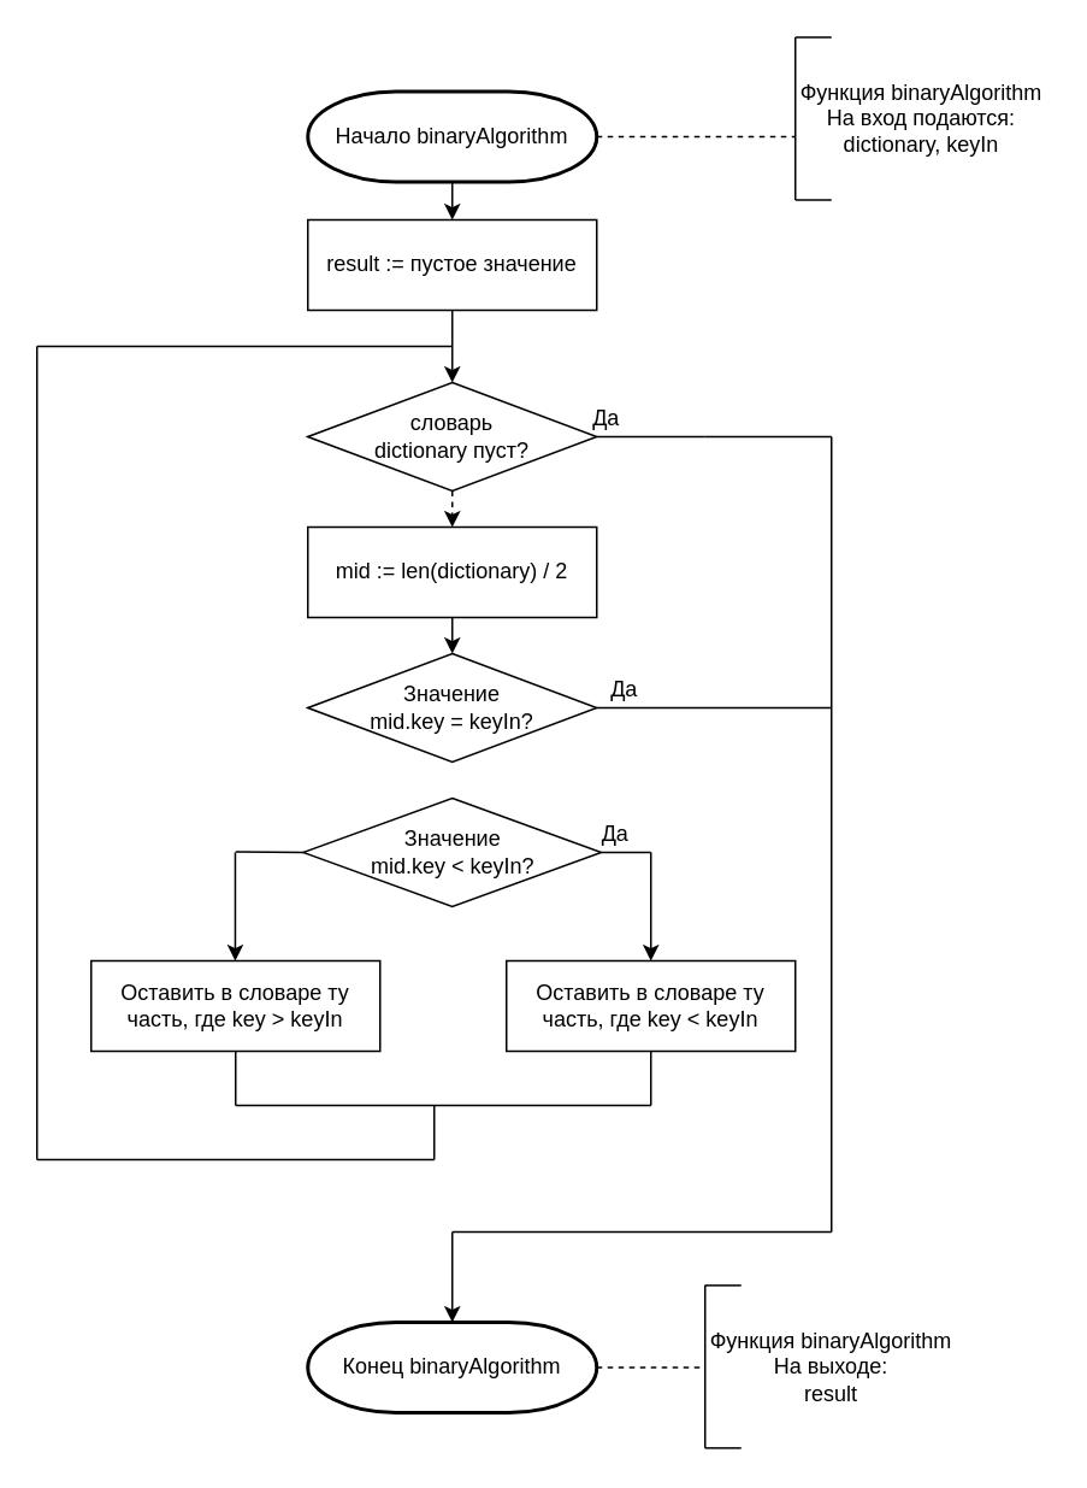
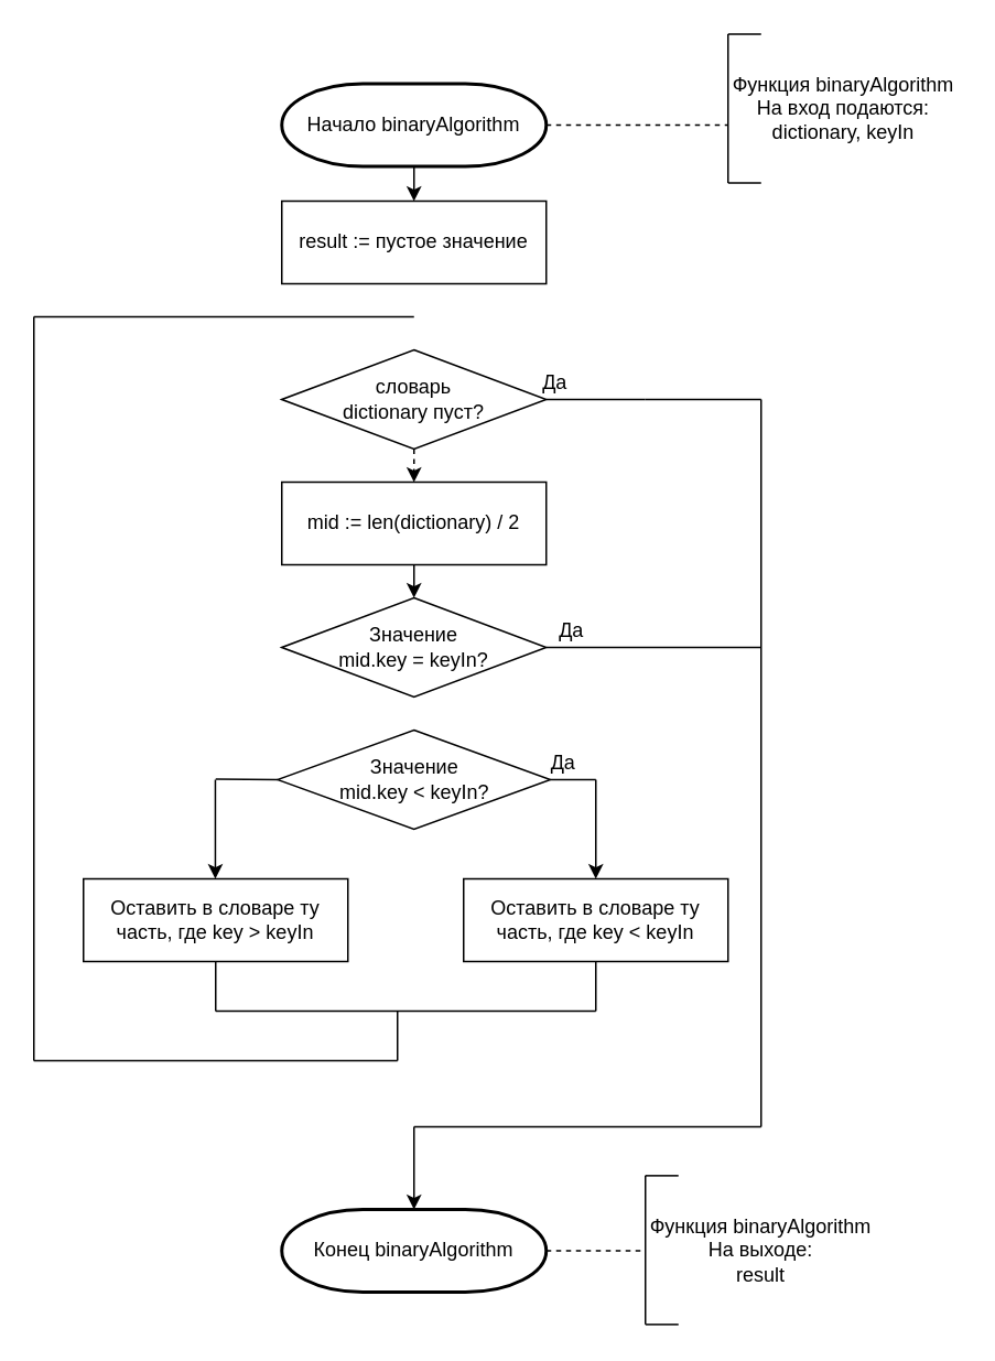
  <mxCell id="0" />
  <mxCell id="1" parent="0" />
  <mxCell id="2" value="Начало binaryAlgorithm" style="strokeWidth=2;html=1;shape=mxgraph.flowchart.terminator;whiteSpace=wrap;" vertex="1" parent="1"><mxGeometry x="170" y="50" width="160" height="50" as="geometry" /></mxCell>
  <mxCell id="3" value="result := пустое значение" style="rounded=0;whiteSpace=wrap;html=1;" vertex="1" parent="1"><mxGeometry x="170" y="121" width="160" height="50" as="geometry" /></mxCell>
- <mxCell id="4" value="" style="endArrow=classic;html=1;exitX=0.5;exitY=1;exitDx=0;exitDy=0;entryX=0.5;entryY=0;entryDx=0;entryDy=0;" edge="1" parent="1" source="3" target="16"><mxGeometry width="50" height="50" relative="1" as="geometry"><mxPoint x="530" y="361" as="sourcePoint" /><mxPoint x="245" y="211" as="targetPoint" /></mxGeometry></mxCell>
  <mxCell id="5" value="" style="endArrow=classic;html=1;exitX=0.5;exitY=1;exitDx=0;exitDy=0;exitPerimeter=0;entryX=0.5;entryY=0;entryDx=0;entryDy=0;" edge="1" parent="1" source="2" target="3"><mxGeometry width="50" height="50" relative="1" as="geometry"><mxPoint x="470" y="361" as="sourcePoint" /><mxPoint x="510" y="311" as="targetPoint" /></mxGeometry></mxCell>
  <mxCell id="6" value="" style="endArrow=none;dashed=1;html=1;exitX=1;exitY=0.5;exitDx=0;exitDy=0;exitPerimeter=0;" edge="1" parent="1" source="2"><mxGeometry width="50" height="50" relative="1" as="geometry"><mxPoint x="400" y="190" as="sourcePoint" /><mxPoint x="440" y="75" as="targetPoint" /></mxGeometry></mxCell>
  <mxCell id="7" value="" style="endArrow=none;html=1;" edge="1" parent="1"><mxGeometry width="50" height="50" relative="1" as="geometry"><mxPoint x="440" y="110" as="sourcePoint" /><mxPoint x="440" y="20" as="targetPoint" /></mxGeometry></mxCell>
  <mxCell id="8" value="" style="endArrow=none;html=1;" edge="1" parent="1"><mxGeometry width="50" height="50" relative="1" as="geometry"><mxPoint x="440" y="20" as="sourcePoint" /><mxPoint x="460" y="20" as="targetPoint" /></mxGeometry></mxCell>
  <mxCell id="9" value="" style="endArrow=none;html=1;" edge="1" parent="1"><mxGeometry width="50" height="50" relative="1" as="geometry"><mxPoint x="440" y="110" as="sourcePoint" /><mxPoint x="460" y="110" as="targetPoint" /></mxGeometry></mxCell>
  <mxCell id="10" value="Функция binaryAlgorithm&lt;br&gt;На вход подаются:&lt;br&gt;dictionary, keyIn" style="text;html=1;strokeColor=none;fillColor=none;align=center;verticalAlign=middle;whiteSpace=wrap;rounded=0;" vertex="1" parent="1"><mxGeometry x="440" y="20" width="140" height="90" as="geometry" /></mxCell>
  <mxCell id="11" value="" style="endArrow=none;dashed=1;html=1;exitX=1;exitY=0.5;exitDx=0;exitDy=0;exitPerimeter=0;" edge="1" parent="1"><mxGeometry width="50" height="50" relative="1" as="geometry"><mxPoint x="330" y="756" as="sourcePoint" /><mxPoint x="390" y="756" as="targetPoint" /></mxGeometry></mxCell>
  <mxCell id="12" value="" style="endArrow=none;html=1;" edge="1" parent="1"><mxGeometry width="50" height="50" relative="1" as="geometry"><mxPoint x="390" y="800.58" as="sourcePoint" /><mxPoint x="390" y="710.58" as="targetPoint" /></mxGeometry></mxCell>
  <mxCell id="13" value="" style="endArrow=none;html=1;" edge="1" parent="1"><mxGeometry width="50" height="50" relative="1" as="geometry"><mxPoint x="390" y="710.58" as="sourcePoint" /><mxPoint x="410" y="710.58" as="targetPoint" /></mxGeometry></mxCell>
  <mxCell id="14" value="" style="endArrow=none;html=1;" edge="1" parent="1"><mxGeometry width="50" height="50" relative="1" as="geometry"><mxPoint x="390" y="800.58" as="sourcePoint" /><mxPoint x="410" y="800.58" as="targetPoint" /></mxGeometry></mxCell>
  <mxCell id="15" value="Функция binaryAlgorithm&lt;br&gt;На выходе:&lt;br&gt;result" style="text;html=1;strokeColor=none;fillColor=none;align=center;verticalAlign=middle;whiteSpace=wrap;rounded=0;" vertex="1" parent="1"><mxGeometry x="390" y="710.58" width="140" height="90" as="geometry" /></mxCell>
  <mxCell id="16" value="словарь &lt;br&gt;dictionary пуст?" style="rhombus;whiteSpace=wrap;html=1;" vertex="1" parent="1"><mxGeometry x="170" y="211" width="160" height="60" as="geometry" /></mxCell>
  <mxCell id="17" value="Конец binaryAlgorithm" style="strokeWidth=2;html=1;shape=mxgraph.flowchart.terminator;whiteSpace=wrap;" vertex="1" parent="1"><mxGeometry x="170" y="731" width="160" height="50" as="geometry" /></mxCell>
  <mxCell id="18" value="" style="endArrow=none;html=1;exitX=1;exitY=0.5;exitDx=0;exitDy=0;" edge="1" parent="1" source="16"><mxGeometry width="50" height="50" relative="1" as="geometry"><mxPoint x="370" y="331" as="sourcePoint" /><mxPoint x="390" y="241" as="targetPoint" /></mxGeometry></mxCell>
  <mxCell id="19" value="Да" style="text;html=1;align=center;verticalAlign=middle;resizable=0;points=[];autosize=1;" vertex="1" parent="1"><mxGeometry x="320" y="221" width="30" height="20" as="geometry" /></mxCell>
  <mxCell id="20" value="Значение &lt;br&gt;mid.key = keyIn?" style="rhombus;whiteSpace=wrap;html=1;" vertex="1" parent="1"><mxGeometry x="170" y="361" width="160" height="60" as="geometry" /></mxCell>
  <mxCell id="21" value="" style="endArrow=none;html=1;exitX=1;exitY=0.5;exitDx=0;exitDy=0;" edge="1" parent="1" source="20"><mxGeometry width="50" height="50" relative="1" as="geometry"><mxPoint x="295" y="491" as="sourcePoint" /><mxPoint x="460" y="391" as="targetPoint" /></mxGeometry></mxCell>
  <mxCell id="22" value="Да" style="text;html=1;align=center;verticalAlign=middle;resizable=0;points=[];autosize=1;" vertex="1" parent="1"><mxGeometry x="330" y="371" width="30" height="20" as="geometry" /></mxCell>
  <mxCell id="23" value="" style="endArrow=none;html=1;" edge="1" parent="1"><mxGeometry width="50" height="50" relative="1" as="geometry"><mxPoint x="390" y="241" as="sourcePoint" /><mxPoint x="460" y="241" as="targetPoint" /></mxGeometry></mxCell>
  <mxCell id="24" value="" style="endArrow=classic;html=1;exitX=0.5;exitY=1;exitDx=0;exitDy=0;entryX=0.5;entryY=0;entryDx=0;entryDy=0;dashed=1;" edge="1" parent="1" source="16" target="40"><mxGeometry width="50" height="50" relative="1" as="geometry"><mxPoint x="290" y="551" as="sourcePoint" /><mxPoint x="292.5" y="291" as="targetPoint" /></mxGeometry></mxCell>
  <mxCell id="25" value="Значение &lt;br&gt;mid.key &amp;lt; keyIn?" style="rhombus;whiteSpace=wrap;html=1;" vertex="1" parent="1"><mxGeometry x="167.5" y="441" width="165" height="60" as="geometry" /></mxCell>
  <mxCell id="26" value="" style="endArrow=none;html=1;exitX=1;exitY=0.5;exitDx=0;exitDy=0;" edge="1" parent="1" source="25"><mxGeometry width="50" height="50" relative="1" as="geometry"><mxPoint x="330" y="471" as="sourcePoint" /><mxPoint x="360" y="471" as="targetPoint" /></mxGeometry></mxCell>
  <mxCell id="27" value="Да" style="text;html=1;align=center;verticalAlign=middle;resizable=0;points=[];autosize=1;" vertex="1" parent="1"><mxGeometry x="325" y="451" width="30" height="20" as="geometry" /></mxCell>
  <mxCell id="28" value="" style="endArrow=classic;html=1;" edge="1" parent="1"><mxGeometry width="50" height="50" relative="1" as="geometry"><mxPoint x="360" y="471" as="sourcePoint" /><mxPoint x="360" y="531" as="targetPoint" /></mxGeometry></mxCell>
  <mxCell id="29" value="Оставить в словаре ту часть, где key &amp;lt; keyIn" style="rounded=0;whiteSpace=wrap;html=1;" vertex="1" parent="1"><mxGeometry x="280" y="531" width="160" height="50" as="geometry" /></mxCell>
  <mxCell id="30" value="Оставить в словаре ту часть, где key &amp;gt; keyIn" style="rounded=0;whiteSpace=wrap;html=1;" vertex="1" parent="1"><mxGeometry x="50" y="531" width="160" height="50" as="geometry" /></mxCell>
  <mxCell id="31" value="" style="endArrow=none;html=1;exitX=1;exitY=0.5;exitDx=0;exitDy=0;entryX=0;entryY=0.5;entryDx=0;entryDy=0;" edge="1" parent="1" target="25"><mxGeometry width="50" height="50" relative="1" as="geometry"><mxPoint x="130" y="470.6" as="sourcePoint" /><mxPoint x="140" y="441" as="targetPoint" /></mxGeometry></mxCell>
  <mxCell id="32" value="" style="endArrow=classic;html=1;" edge="1" parent="1"><mxGeometry width="50" height="50" relative="1" as="geometry"><mxPoint x="129.8" y="471" as="sourcePoint" /><mxPoint x="129.8" y="531" as="targetPoint" /></mxGeometry></mxCell>
  <mxCell id="33" value="" style="endArrow=none;html=1;entryX=0.5;entryY=1;entryDx=0;entryDy=0;" edge="1" parent="1" target="30"><mxGeometry width="50" height="50" relative="1" as="geometry"><mxPoint x="130" y="611" as="sourcePoint" /><mxPoint x="130" y="641" as="targetPoint" /></mxGeometry></mxCell>
  <mxCell id="34" value="" style="endArrow=none;html=1;entryX=0.5;entryY=1;entryDx=0;entryDy=0;" edge="1" parent="1"><mxGeometry width="50" height="50" relative="1" as="geometry"><mxPoint x="360" y="611" as="sourcePoint" /><mxPoint x="360" y="581" as="targetPoint" /></mxGeometry></mxCell>
  <mxCell id="35" value="" style="endArrow=none;html=1;" edge="1" parent="1"><mxGeometry width="50" height="50" relative="1" as="geometry"><mxPoint x="130" y="611" as="sourcePoint" /><mxPoint x="360" y="611" as="targetPoint" /></mxGeometry></mxCell>
  <mxCell id="36" value="" style="endArrow=none;html=1;" edge="1" parent="1"><mxGeometry width="50" height="50" relative="1" as="geometry"><mxPoint x="240" y="641" as="sourcePoint" /><mxPoint x="240" y="611" as="targetPoint" /></mxGeometry></mxCell>
  <mxCell id="37" value="" style="endArrow=none;html=1;" edge="1" parent="1"><mxGeometry width="50" height="50" relative="1" as="geometry"><mxPoint x="20" y="641" as="sourcePoint" /><mxPoint x="240" y="641" as="targetPoint" /></mxGeometry></mxCell>
  <mxCell id="38" value="" style="endArrow=none;html=1;" edge="1" parent="1"><mxGeometry width="50" height="50" relative="1" as="geometry"><mxPoint x="20" y="641" as="sourcePoint" /><mxPoint x="20" y="191" as="targetPoint" /></mxGeometry></mxCell>
  <mxCell id="39" value="" style="endArrow=none;html=1;" edge="1" parent="1"><mxGeometry width="50" height="50" relative="1" as="geometry"><mxPoint x="20" y="191" as="sourcePoint" /><mxPoint x="250" y="191" as="targetPoint" /></mxGeometry></mxCell>
  <mxCell id="40" value="&lt;span&gt;mid := len(dictionary) / 2&lt;/span&gt;" style="rounded=0;whiteSpace=wrap;html=1;" vertex="1" parent="1"><mxGeometry x="170" y="291" width="160" height="50" as="geometry" /></mxCell>
  <mxCell id="41" value="" style="endArrow=classic;html=1;exitX=0.5;exitY=1;exitDx=0;exitDy=0;entryX=0.5;entryY=0;entryDx=0;entryDy=0;" edge="1" parent="1" source="40" target="20"><mxGeometry width="50" height="50" relative="1" as="geometry"><mxPoint x="360" y="391" as="sourcePoint" /><mxPoint x="410" y="341" as="targetPoint" /></mxGeometry></mxCell>
  <mxCell id="42" value="" style="endArrow=classic;html=1;entryX=0.5;entryY=0;entryDx=0;entryDy=0;entryPerimeter=0;" edge="1" parent="1" target="17"><mxGeometry width="50" height="50" relative="1" as="geometry"><mxPoint x="250" y="681" as="sourcePoint" /><mxPoint x="530" y="781" as="targetPoint" /></mxGeometry></mxCell>
  <mxCell id="43" value="" style="endArrow=none;html=1;" edge="1" parent="1"><mxGeometry width="50" height="50" relative="1" as="geometry"><mxPoint x="250" y="681" as="sourcePoint" /><mxPoint x="460" y="681" as="targetPoint" /></mxGeometry></mxCell>
  <mxCell id="44" value="" style="endArrow=none;html=1;" edge="1" parent="1"><mxGeometry width="50" height="50" relative="1" as="geometry"><mxPoint x="460" y="681" as="sourcePoint" /><mxPoint x="460" y="241" as="targetPoint" /></mxGeometry></mxCell>
